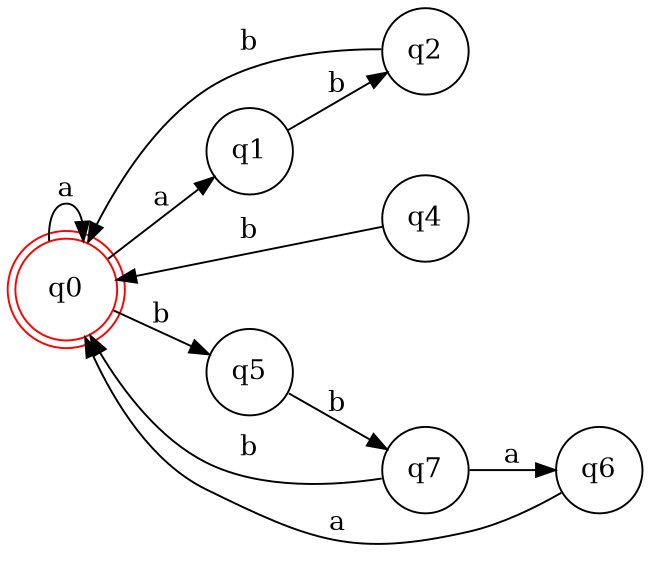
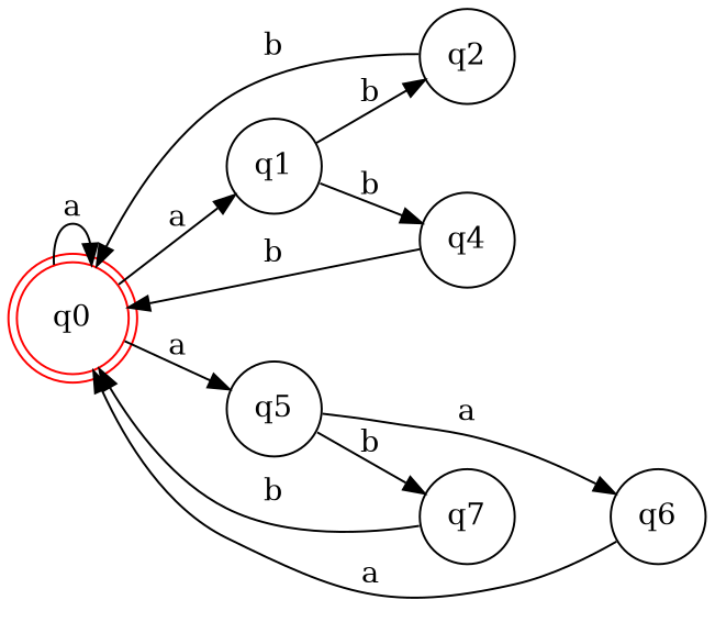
  digraph {
    rankdir=LR
    node [shape=circle]
    q0 [color=red shape=doublecircle]
    q1
    q5
    q2
    q4
    q6
    q7
    q0 -> q0 [label=a]
    q0 -> q1 [label=a]
-   q0 -> q5 [label=b]
+   q0 -> q5 [label=a]
    q1 -> q2 [label=b]
-   q7 -> q6 [label=a]
+   q1 -> q4 [label=b]
+   q5 -> q6 [label=a]
    q5 -> q7 [label=b]
    q2 -> q0 [label=b]
    q4 -> q0 [label=b]
    q6 -> q0 [label=a]
    q7 -> q0 [label=b]
  }
